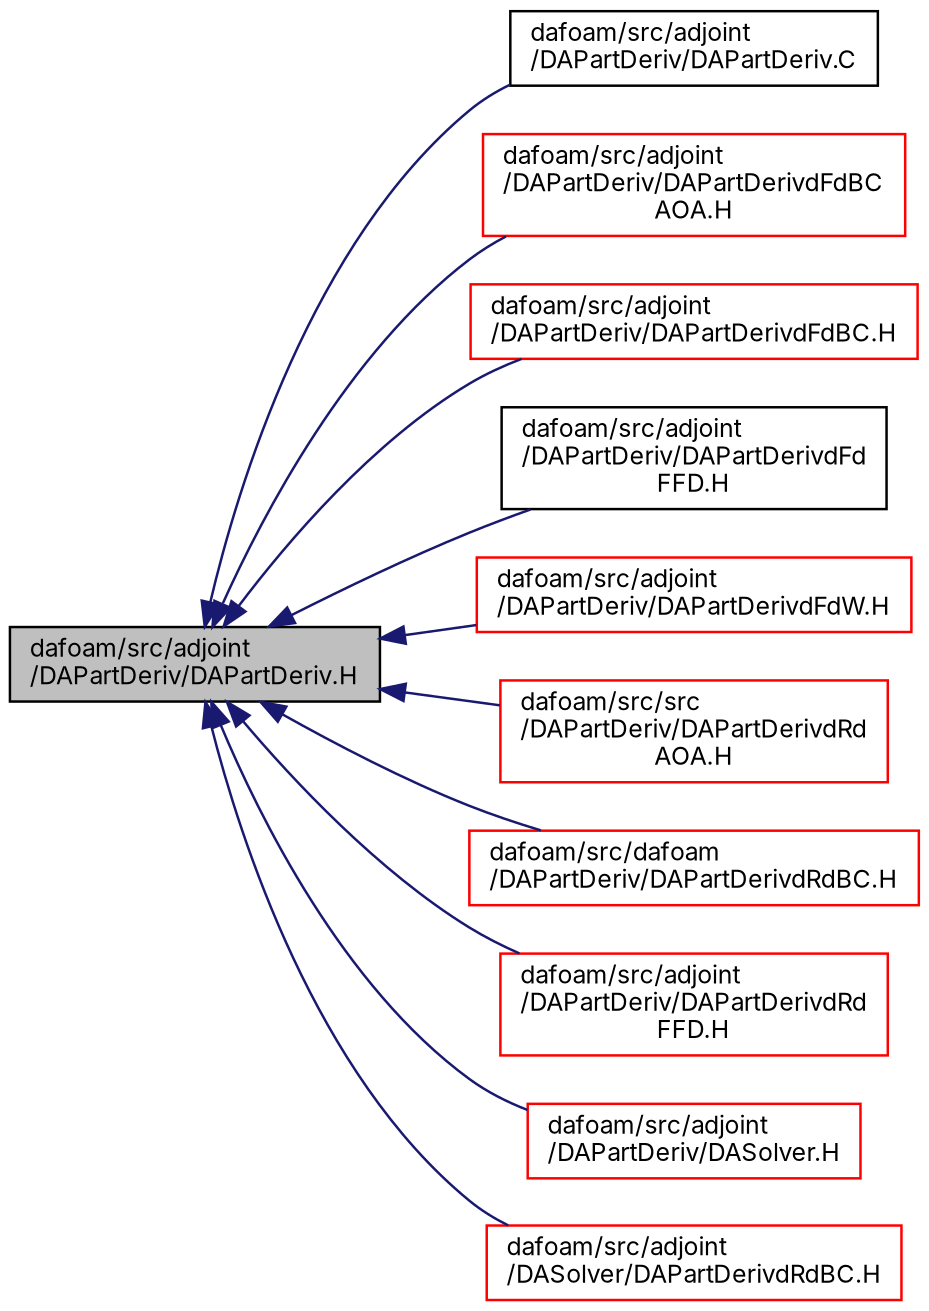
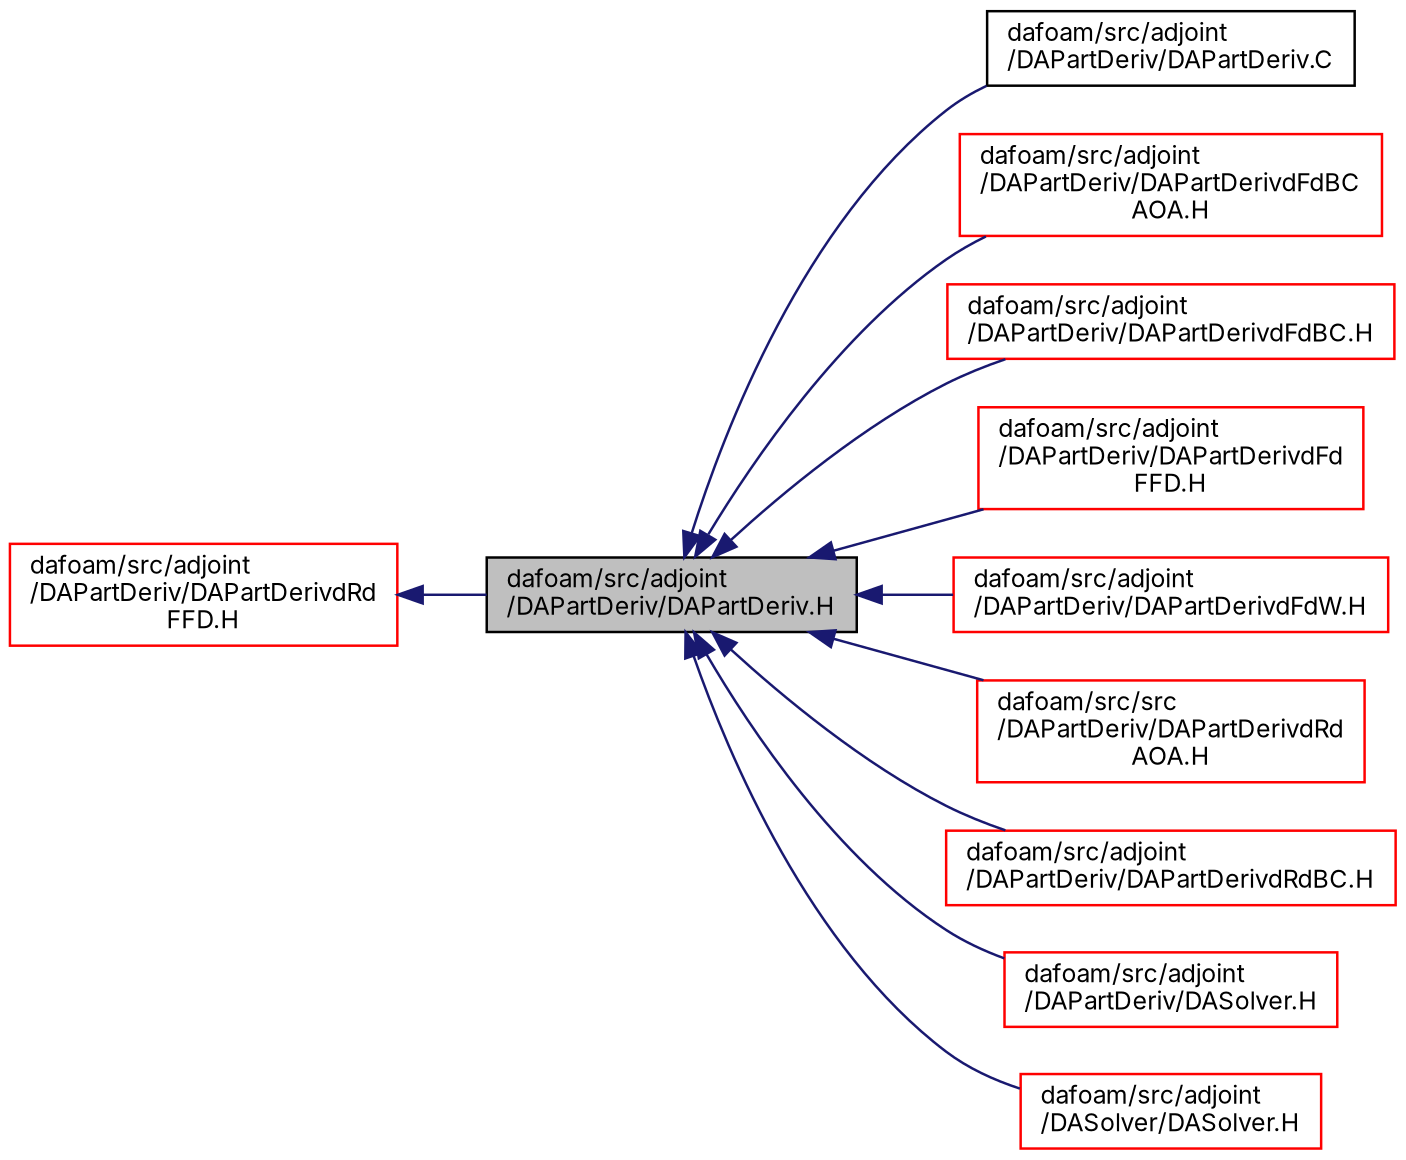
  digraph {
    fontname=Inter
    rankdir=LR
    node [color=red fontname=Inter fontsize=10 shape=record]
    edge [color=midnightblue dir=back fontname=Inter fontsize=10 labelfontname=Helvetica labelfontsize=10 style=solid]
    n1 [color=black fillcolor=grey75 fontcolor=black height=0.2 label="dafoam/src/adjoint\l/DAPartDeriv/DAPartDeriv.H" style=filled width=0.4]
    n2 [color=black height=0.2 label="dafoam/src/adjoint\l/DAPartDeriv/DAPartDeriv.C" width=0.4]
    n3 [height=0.2 label="dafoam/src/adjoint\l/DAPartDeriv/DAPartDerivdFdBC\lAOA.H" width=0.4]
    n4 [height=0.2 label="dafoam/src/adjoint\l/DAPartDeriv/DAPartDerivdFdBC.H" width=0.4]
-   n5 [color=black height=0.2 label="dafoam/src/adjoint\l/DAPartDeriv/DAPartDerivdFd\lFFD.H" width=0.4]
+   n5 [height=0.2 label="dafoam/src/adjoint\l/DAPartDeriv/DAPartDerivdFd\lFFD.H" width=0.4]
    n6 [height=0.2 label="dafoam/src/adjoint\l/DAPartDeriv/DAPartDerivdFdW.H" width=0.4]
    n7 [height=0.2 label="dafoam/src/src\l/DAPartDeriv/DAPartDerivdRd\lAOA.H" width=0.4]
-   n8 [height=0.2 label="dafoam/src/dafoam\l/DAPartDeriv/DAPartDerivdRdBC.H" width=0.4]
+   n8 [height=0.2 label="dafoam/src/adjoint\l/DAPartDeriv/DAPartDerivdRdBC.H" width=0.4]
    n9 [height=0.2 label="dafoam/src/adjoint\l/DAPartDeriv/DAPartDerivdRd\lFFD.H" width=0.4]
    n10 [height=0.2 label="dafoam/src/adjoint\l/DAPartDeriv/DASolver.H" width=0.4]
-   n11 [height=0.2 label="dafoam/src/adjoint\l/DASolver/DAPartDerivdRdBC.H" width=0.4]
+   n11 [height=0.2 label="dafoam/src/adjoint\l/DASolver/DASolver.H" width=0.4]
    n1 -> n2
    n1 -> n3
    n1 -> n4
    n1 -> n5
    n1 -> n6
    n1 -> n7
    n1 -> n8
-   n1 -> n9
+   n9 -> n1
    n1 -> n10
    n1 -> n11
  }
